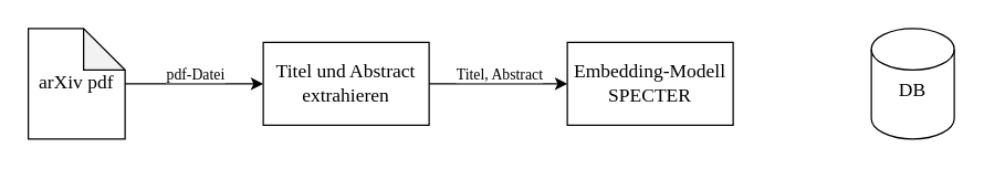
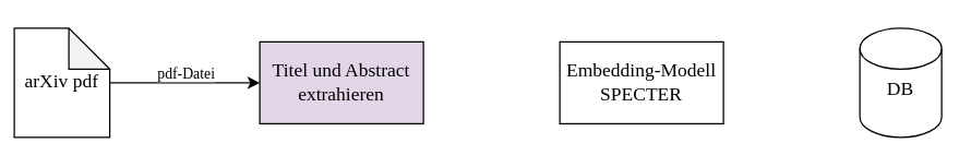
  <mxCell id="0" />
  <mxCell id="1" parent="0" />
- <mxCell id="2" value="Titel und Abstract extrahieren" style="rounded=0;whiteSpace=wrap;html=1;fontFamily=Libertinus Serif;fontSize=14;" vertex="1" parent="1"><mxGeometry x="190" y="30" width="120" height="60" as="geometry" /></mxCell>
- <mxCell id="3" value="arXiv pdf" style="shape=note;whiteSpace=wrap;html=1;backgroundOutline=1;darkOpacity=0.05;fontFamily=Libertinus Serif;fontSize=14;" vertex="1" parent="1"><mxGeometry x="20" y="20" width="70" height="80" as="geometry" /></mxCell>
+ <mxCell id="2" value="Titel und Abstract extrahieren" style="rounded=0;whiteSpace=wrap;html=1;fontFamily=Libertinus Serif;fontSize=14;fillColor=#e1d5e7;" vertex="1" parent="1"><mxGeometry x="190" y="30" width="120" height="60" as="geometry" /></mxCell>
+ <mxCell id="3" value="arXiv pdf" style="shape=note;whiteSpace=wrap;html=1;backgroundOutline=1;darkOpacity=0.05;fontFamily=Libertinus Serif;fontSize=14;" vertex="1" parent="1"><mxGeometry x="10" y="20" width="70" height="80" as="geometry" /></mxCell>
  <mxCell id="4" value="Embedding-Modell &lt;br&gt;SPECTER" style="rounded=0;whiteSpace=wrap;html=1;fontSize=14;fontFamily=Libertinus Serif;" vertex="1" parent="1"><mxGeometry x="410" y="30" width="120" height="60" as="geometry" /></mxCell>
  <mxCell id="5" value="DB&lt;div style=&quot;font-size: 14px;&quot;&gt;&lt;br style=&quot;font-size: 14px;&quot;&gt;&lt;/div&gt;" style="shape=cylinder3;whiteSpace=wrap;html=1;boundedLbl=1;backgroundOutline=1;size=15;fontFamily=Libertinus Serif;fontSize=14;" vertex="1" parent="1"><mxGeometry x="630" y="20" width="60" height="80" as="geometry" /></mxCell>
- <mxCell id="6" value="" style="endArrow=classic;html=1;rounded=0;fontFamily=Libertinus Serif;" edge="1" parent="1" source="2" target="4"><mxGeometry relative="1" as="geometry"><mxPoint x="310" y="170" as="sourcePoint" /><mxPoint x="410" y="170" as="targetPoint" /></mxGeometry></mxCell>
- <mxCell id="7" value="Titel, Abstract" style="edgeLabel;resizable=0;html=1;;align=center;verticalAlign=middle;fontFamily=Libertinus Serif;" connectable="0" vertex="1" parent="6"><mxGeometry relative="1" as="geometry"><mxPoint y="-8" as="offset" /></mxGeometry></mxCell>
  <mxCell id="8" value="" style="endArrow=classic;html=1;rounded=0;fontFamily=Libertinus Serif;" edge="1" parent="1" source="3" target="2"><mxGeometry relative="1" as="geometry"><mxPoint x="90" y="59.63" as="sourcePoint" /><mxPoint x="190" y="59.63" as="targetPoint" /></mxGeometry></mxCell>
  <mxCell id="9" value="pdf-Datei" style="edgeLabel;resizable=0;html=1;;align=center;verticalAlign=middle;fontFamily=Libertinus Serif;" connectable="0" vertex="1" parent="8"><mxGeometry relative="1" as="geometry"><mxPoint y="-8" as="offset" /></mxGeometry></mxCell>
